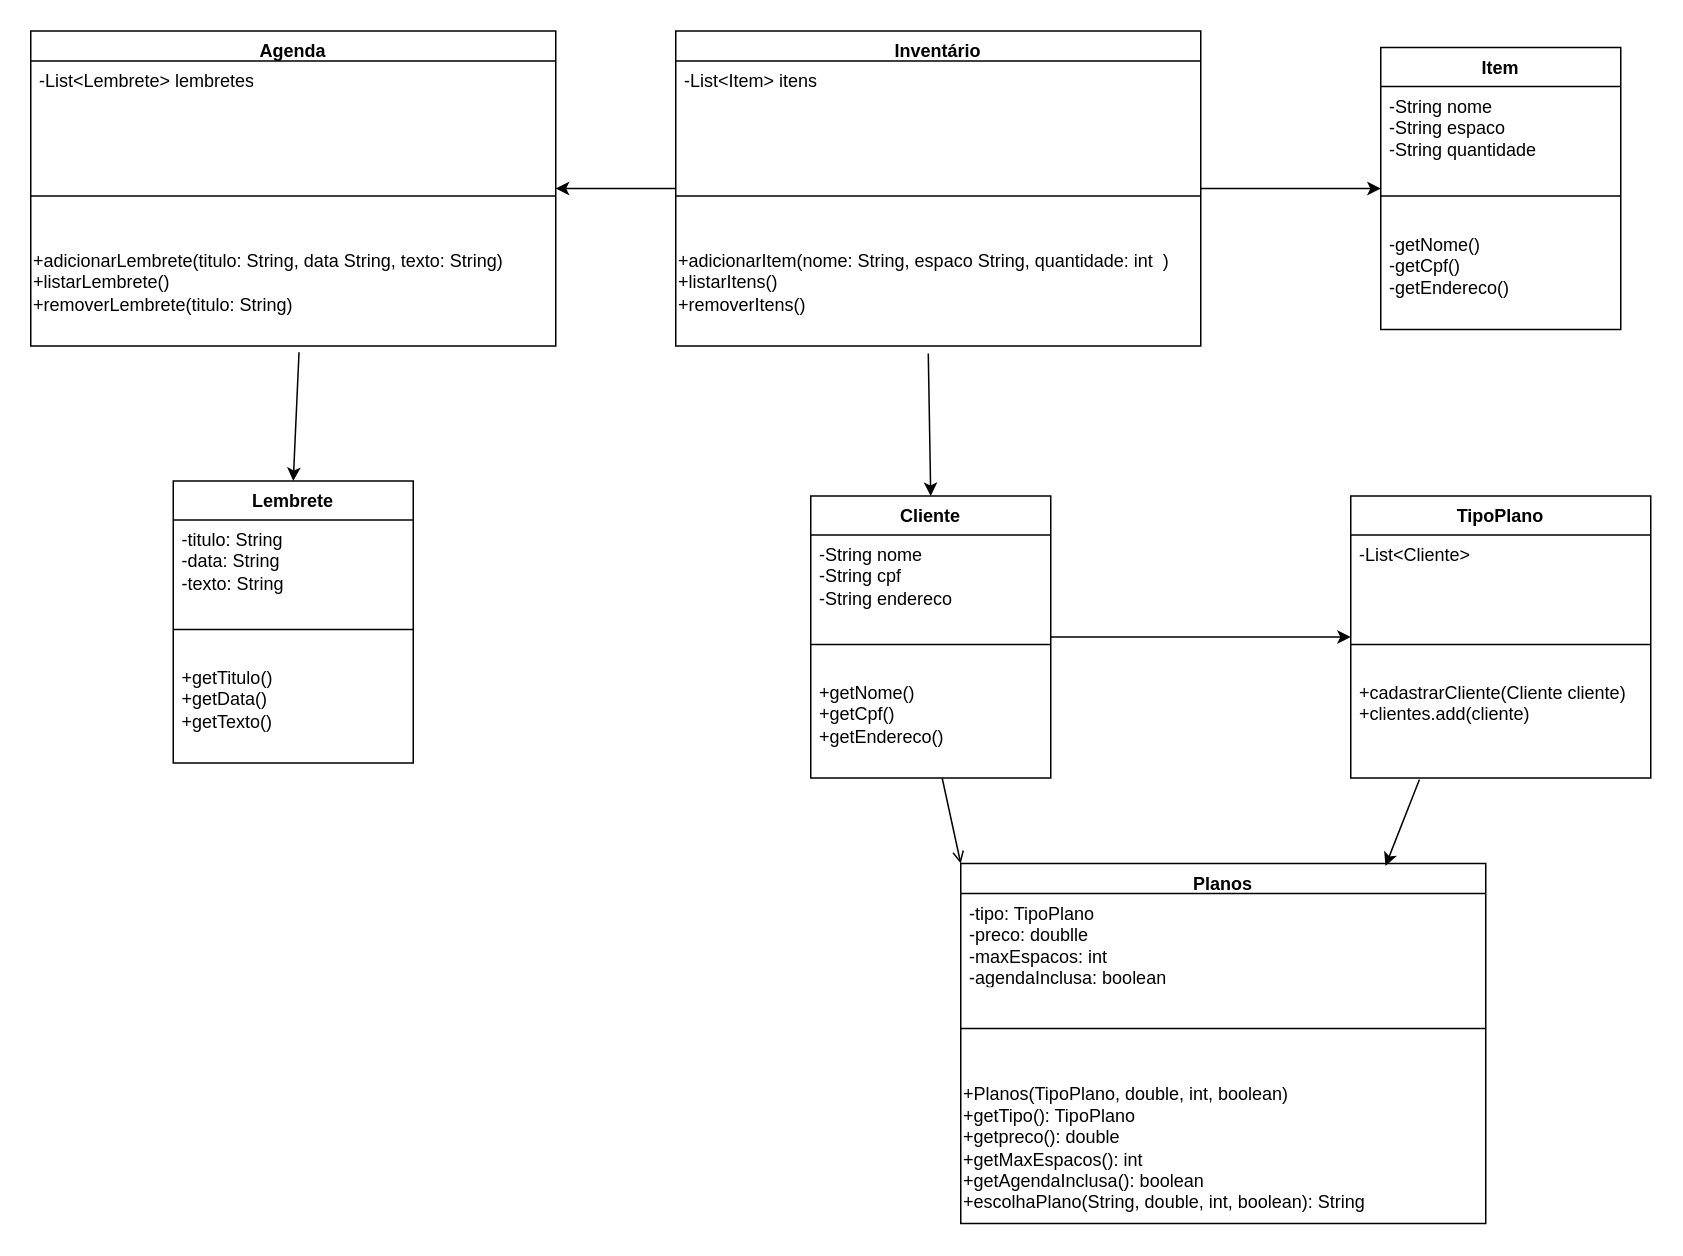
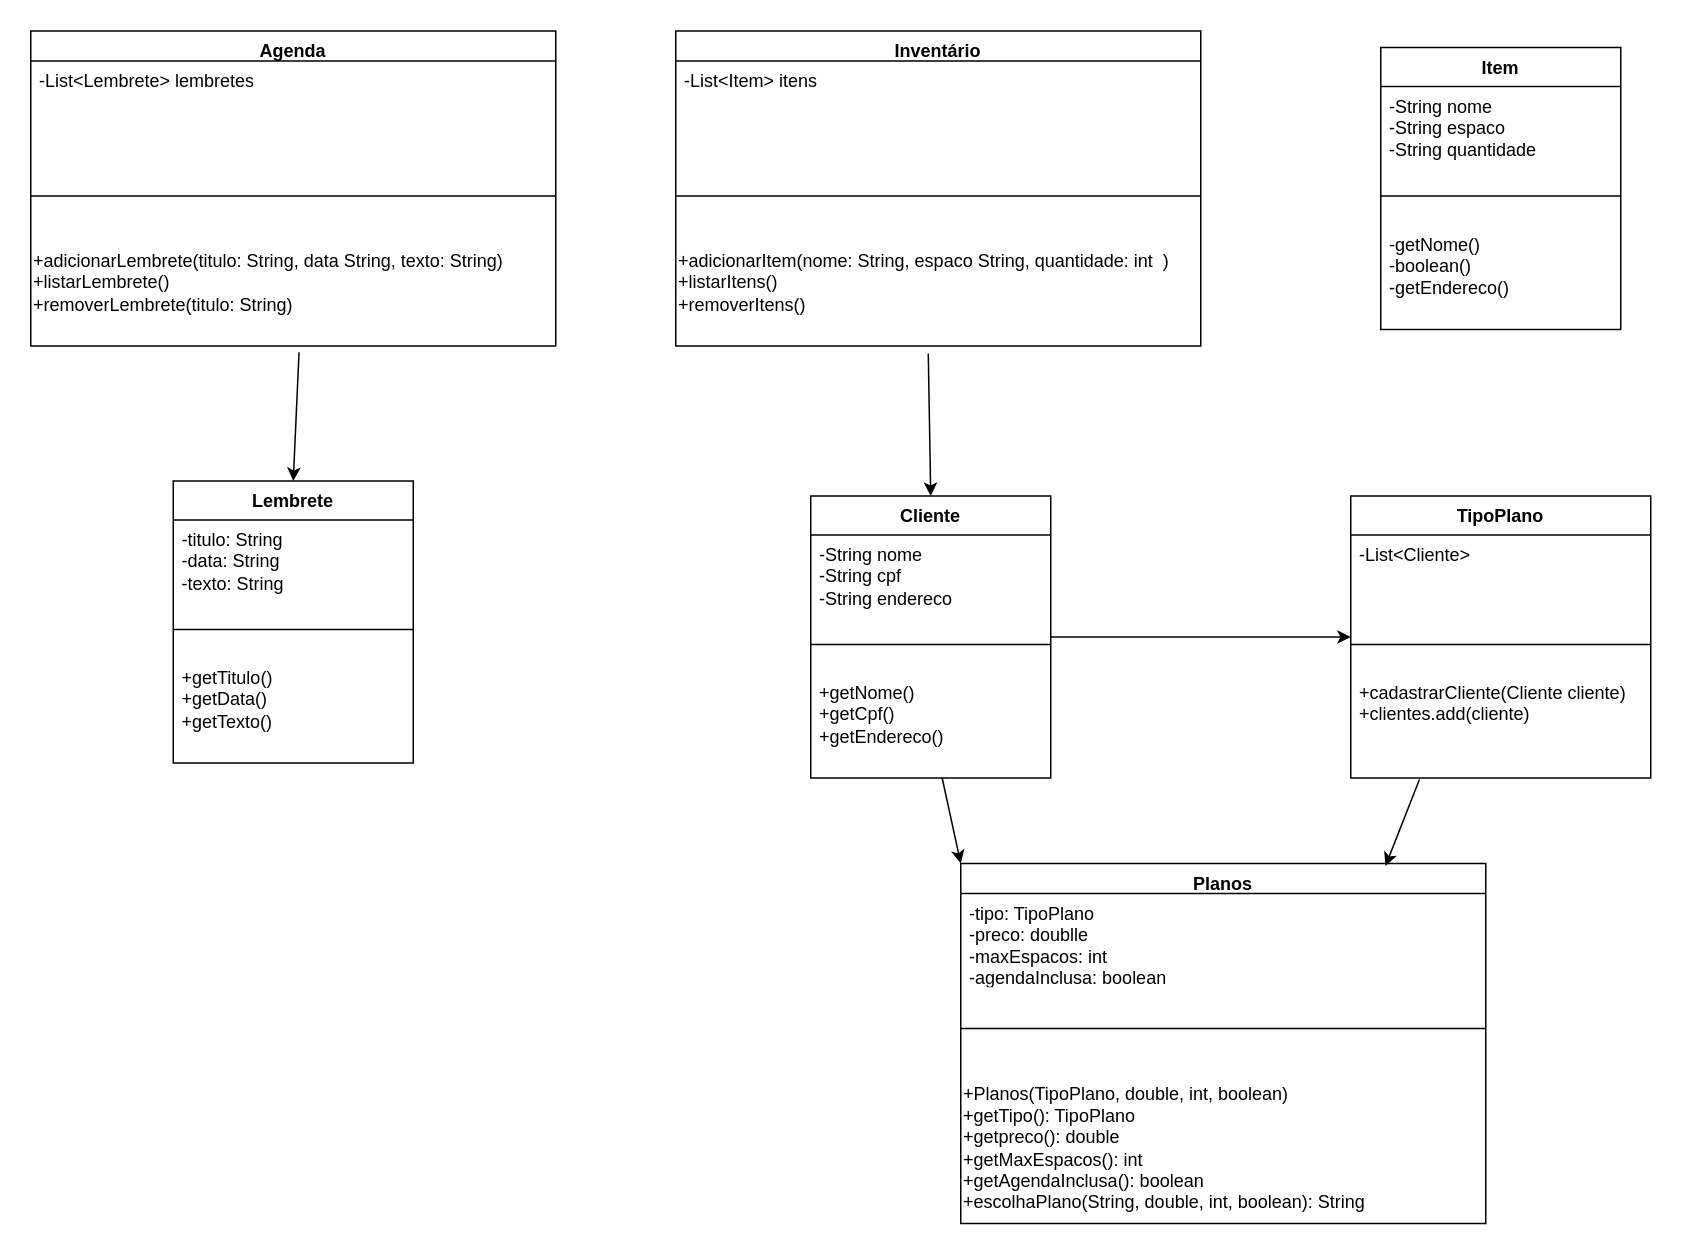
  <mxCell id="0" />
  <mxCell id="1" parent="0" />
  <mxCell id="2" value="Inventário" style="swimlane;fontStyle=1;align=center;verticalAlign=top;childLayout=stackLayout;horizontal=1;startSize=20;horizontalStack=0;resizeParent=1;resizeParentMax=0;resizeLast=0;collapsible=1;marginBottom=0;whiteSpace=wrap;html=1;" parent="1" vertex="1"><mxGeometry x="450" y="20" width="350" height="210" as="geometry" /></mxCell>
  <mxCell id="3" value="-List&amp;lt;Item&amp;gt; itens" style="text;strokeColor=none;fillColor=none;align=left;verticalAlign=top;spacingLeft=4;spacingRight=4;overflow=hidden;rotatable=0;points=[[0,0.5],[1,0.5]];portConstraint=eastwest;whiteSpace=wrap;html=1;" parent="2" vertex="1"><mxGeometry y="20" width="350" height="60" as="geometry" /></mxCell>
  <mxCell id="4" value="" style="line;strokeWidth=1;fillColor=none;align=left;verticalAlign=middle;spacingTop=-1;spacingLeft=3;spacingRight=3;rotatable=0;labelPosition=right;points=[];portConstraint=eastwest;strokeColor=inherit;" parent="2" vertex="1"><mxGeometry y="80" width="350" height="60" as="geometry" /></mxCell>
  <mxCell id="5" value="+adicionarItem(nome: String, espaco String, quantidade: int&amp;nbsp; )&lt;div&gt;+listarItens()&lt;/div&gt;&lt;div style=&quot;&quot;&gt;+&lt;span style=&quot;background-color: initial;&quot;&gt;removerItens()&lt;/span&gt;&lt;/div&gt;&lt;div style=&quot;&quot;&gt;&lt;br&gt;&lt;/div&gt;" style="text;html=1;align=left;verticalAlign=middle;resizable=0;points=[];autosize=1;strokeColor=none;fillColor=none;" parent="2" vertex="1"><mxGeometry y="140" width="350" height="70" as="geometry" /></mxCell>
  <mxCell id="6" value="Item" style="swimlane;fontStyle=1;align=center;verticalAlign=top;childLayout=stackLayout;horizontal=1;startSize=26;horizontalStack=0;resizeParent=1;resizeParentMax=0;resizeLast=0;collapsible=1;marginBottom=0;whiteSpace=wrap;html=1;" parent="1" vertex="1"><mxGeometry x="920" y="31" width="160" height="188" as="geometry" /></mxCell>
  <mxCell id="7" value="-String nome&lt;div&gt;-String espaco&lt;/div&gt;&lt;div&gt;-String quantidade&lt;/div&gt;" style="text;strokeColor=none;fillColor=none;align=left;verticalAlign=top;spacingLeft=4;spacingRight=4;overflow=hidden;rotatable=0;points=[[0,0.5],[1,0.5]];portConstraint=eastwest;whiteSpace=wrap;html=1;" parent="6" vertex="1"><mxGeometry y="26" width="160" height="54" as="geometry" /></mxCell>
  <mxCell id="8" value="" style="line;strokeWidth=1;fillColor=none;align=left;verticalAlign=middle;spacingTop=-1;spacingLeft=3;spacingRight=3;rotatable=0;labelPosition=right;points=[];portConstraint=eastwest;strokeColor=inherit;" parent="6" vertex="1"><mxGeometry y="80" width="160" height="38" as="geometry" /></mxCell>
- <mxCell id="9" value="&lt;div&gt;-getNome()&lt;/div&gt;&lt;div&gt;-getCpf()&lt;/div&gt;&lt;div&gt;-getEndereco()&lt;/div&gt;" style="text;strokeColor=none;fillColor=none;align=left;verticalAlign=top;spacingLeft=4;spacingRight=4;overflow=hidden;rotatable=0;points=[[0,0.5],[1,0.5]];portConstraint=eastwest;whiteSpace=wrap;html=1;" parent="6" vertex="1"><mxGeometry y="118" width="160" height="70" as="geometry" /></mxCell>
- <mxCell id="10" value="" style="endArrow=classic;html=1;rounded=0;entryX=0;entryY=0.5;entryDx=0;entryDy=0;exitX=1;exitY=0.5;exitDx=0;exitDy=0;" parent="1" source="2" target="6" edge="1"><mxGeometry width="50" height="50" relative="1" as="geometry"><mxPoint x="1090" y="190" as="sourcePoint" /><mxPoint x="1140" y="140" as="targetPoint" /></mxGeometry></mxCell>
+ <mxCell id="9" value="&lt;div&gt;-getNome()&lt;/div&gt;&lt;div&gt;-boolean()&lt;/div&gt;&lt;div&gt;-getEndereco()&lt;/div&gt;" style="text;strokeColor=none;fillColor=none;align=left;verticalAlign=top;spacingLeft=4;spacingRight=4;overflow=hidden;rotatable=0;points=[[0,0.5],[1,0.5]];portConstraint=eastwest;whiteSpace=wrap;html=1;" parent="6" vertex="1"><mxGeometry y="118" width="160" height="70" as="geometry" /></mxCell>
  <mxCell id="11" value="Cliente" style="swimlane;fontStyle=1;align=center;verticalAlign=top;childLayout=stackLayout;horizontal=1;startSize=26;horizontalStack=0;resizeParent=1;resizeParentMax=0;resizeLast=0;collapsible=1;marginBottom=0;whiteSpace=wrap;html=1;" parent="1" vertex="1"><mxGeometry x="540" y="330" width="160" height="188" as="geometry" /></mxCell>
  <mxCell id="12" value="-String nome&lt;br&gt;-String cpf&lt;div&gt;-String endereco&lt;/div&gt;" style="text;strokeColor=none;fillColor=none;align=left;verticalAlign=top;spacingLeft=4;spacingRight=4;overflow=hidden;rotatable=0;points=[[0,0.5],[1,0.5]];portConstraint=eastwest;whiteSpace=wrap;html=1;" parent="11" vertex="1"><mxGeometry y="26" width="160" height="54" as="geometry" /></mxCell>
  <mxCell id="13" value="" style="line;strokeWidth=1;fillColor=none;align=left;verticalAlign=middle;spacingTop=-1;spacingLeft=3;spacingRight=3;rotatable=0;labelPosition=right;points=[];portConstraint=eastwest;strokeColor=inherit;" parent="11" vertex="1"><mxGeometry y="80" width="160" height="38" as="geometry" /></mxCell>
  <mxCell id="14" value="&lt;div&gt;+getNome()&lt;/div&gt;&lt;div&gt;+getCpf()&lt;/div&gt;&lt;div&gt;+getEndereco()&lt;/div&gt;" style="text;strokeColor=none;fillColor=none;align=left;verticalAlign=top;spacingLeft=4;spacingRight=4;overflow=hidden;rotatable=0;points=[[0,0.5],[1,0.5]];portConstraint=eastwest;whiteSpace=wrap;html=1;" parent="11" vertex="1"><mxGeometry y="118" width="160" height="70" as="geometry" /></mxCell>
  <mxCell id="15" value="" style="endArrow=classic;html=1;rounded=0;entryX=0.5;entryY=0;entryDx=0;entryDy=0;exitX=0.481;exitY=1.071;exitDx=0;exitDy=0;exitPerimeter=0;" parent="1" source="5" target="11" edge="1"><mxGeometry width="50" height="50" relative="1" as="geometry"><mxPoint x="1179" y="142" as="sourcePoint" /><mxPoint x="1380" y="145" as="targetPoint" /></mxGeometry></mxCell>
  <mxCell id="16" value="TipoPlano" style="swimlane;fontStyle=1;align=center;verticalAlign=top;childLayout=stackLayout;horizontal=1;startSize=26;horizontalStack=0;resizeParent=1;resizeParentMax=0;resizeLast=0;collapsible=1;marginBottom=0;whiteSpace=wrap;html=1;" parent="1" vertex="1"><mxGeometry x="900" y="330" width="200" height="188" as="geometry" /></mxCell>
  <mxCell id="17" value="-List&amp;lt;Cliente&amp;gt;" style="text;strokeColor=none;fillColor=none;align=left;verticalAlign=top;spacingLeft=4;spacingRight=4;overflow=hidden;rotatable=0;points=[[0,0.5],[1,0.5]];portConstraint=eastwest;whiteSpace=wrap;html=1;" parent="16" vertex="1"><mxGeometry y="26" width="200" height="54" as="geometry" /></mxCell>
  <mxCell id="18" value="" style="line;strokeWidth=1;fillColor=none;align=left;verticalAlign=middle;spacingTop=-1;spacingLeft=3;spacingRight=3;rotatable=0;labelPosition=right;points=[];portConstraint=eastwest;strokeColor=inherit;" parent="16" vertex="1"><mxGeometry y="80" width="200" height="38" as="geometry" /></mxCell>
  <mxCell id="19" value="&lt;div&gt;+cadastrarCliente(Cliente cliente)&lt;/div&gt;&lt;div&gt;+clientes.add(cliente)&lt;/div&gt;" style="text;strokeColor=none;fillColor=none;align=left;verticalAlign=top;spacingLeft=4;spacingRight=4;overflow=hidden;rotatable=0;points=[[0,0.5],[1,0.5]];portConstraint=eastwest;whiteSpace=wrap;html=1;" parent="16" vertex="1"><mxGeometry y="118" width="200" height="70" as="geometry" /></mxCell>
  <mxCell id="20" value="" style="endArrow=classic;html=1;rounded=0;entryX=0;entryY=0.5;entryDx=0;entryDy=0;exitX=1;exitY=0.5;exitDx=0;exitDy=0;" parent="1" source="11" target="16" edge="1"><mxGeometry width="50" height="50" relative="1" as="geometry"><mxPoint x="1400" y="230" as="sourcePoint" /><mxPoint x="1221" y="454" as="targetPoint" /></mxGeometry></mxCell>
  <mxCell id="21" value="Agenda" style="swimlane;fontStyle=1;align=center;verticalAlign=top;childLayout=stackLayout;horizontal=1;startSize=20;horizontalStack=0;resizeParent=1;resizeParentMax=0;resizeLast=0;collapsible=1;marginBottom=0;whiteSpace=wrap;html=1;" parent="1" vertex="1"><mxGeometry x="20" y="20" width="350" height="210" as="geometry" /></mxCell>
  <mxCell id="22" value="-List&amp;lt;Lembrete&amp;gt; lembretes" style="text;strokeColor=none;fillColor=none;align=left;verticalAlign=top;spacingLeft=4;spacingRight=4;overflow=hidden;rotatable=0;points=[[0,0.5],[1,0.5]];portConstraint=eastwest;whiteSpace=wrap;html=1;" parent="21" vertex="1"><mxGeometry y="20" width="350" height="60" as="geometry" /></mxCell>
  <mxCell id="23" value="" style="line;strokeWidth=1;fillColor=none;align=left;verticalAlign=middle;spacingTop=-1;spacingLeft=3;spacingRight=3;rotatable=0;labelPosition=right;points=[];portConstraint=eastwest;strokeColor=inherit;" parent="21" vertex="1"><mxGeometry y="80" width="350" height="60" as="geometry" /></mxCell>
  <mxCell id="24" value="+adicionarLembrete(titulo: String, data String, texto: String)&lt;div&gt;+listarLembrete()&lt;/div&gt;&lt;div style=&quot;&quot;&gt;+&lt;span style=&quot;background-color: initial;&quot;&gt;removerLembrete(titulo: String)&lt;/span&gt;&lt;/div&gt;&lt;div style=&quot;&quot;&gt;&lt;br&gt;&lt;/div&gt;" style="text;html=1;align=left;verticalAlign=middle;resizable=0;points=[];autosize=1;strokeColor=none;fillColor=none;" parent="21" vertex="1"><mxGeometry y="140" width="350" height="70" as="geometry" /></mxCell>
- <mxCell id="25" value="" style="endArrow=classic;html=1;rounded=0;entryX=1;entryY=0.5;entryDx=0;entryDy=0;exitX=0;exitY=0.5;exitDx=0;exitDy=0;" parent="1" source="2" target="21" edge="1"><mxGeometry width="50" height="50" relative="1" as="geometry"><mxPoint x="428" y="140" as="sourcePoint" /><mxPoint x="400" y="245" as="targetPoint" /></mxGeometry></mxCell>
  <mxCell id="26" value="Lembrete" style="swimlane;fontStyle=1;align=center;verticalAlign=top;childLayout=stackLayout;horizontal=1;startSize=26;horizontalStack=0;resizeParent=1;resizeParentMax=0;resizeLast=0;collapsible=1;marginBottom=0;whiteSpace=wrap;html=1;" parent="1" vertex="1"><mxGeometry x="115" y="320" width="160" height="188" as="geometry" /></mxCell>
  <mxCell id="27" value="-titulo: String&lt;br&gt;-data: String&lt;div&gt;-texto: String&lt;/div&gt;" style="text;strokeColor=none;fillColor=none;align=left;verticalAlign=top;spacingLeft=4;spacingRight=4;overflow=hidden;rotatable=0;points=[[0,0.5],[1,0.5]];portConstraint=eastwest;whiteSpace=wrap;html=1;" parent="26" vertex="1"><mxGeometry y="26" width="160" height="54" as="geometry" /></mxCell>
  <mxCell id="28" value="" style="line;strokeWidth=1;fillColor=none;align=left;verticalAlign=middle;spacingTop=-1;spacingLeft=3;spacingRight=3;rotatable=0;labelPosition=right;points=[];portConstraint=eastwest;strokeColor=inherit;" parent="26" vertex="1"><mxGeometry y="80" width="160" height="38" as="geometry" /></mxCell>
  <mxCell id="29" value="&lt;div&gt;+getTitulo()&lt;/div&gt;&lt;div&gt;+getData()&lt;/div&gt;&lt;div&gt;+getTexto()&lt;/div&gt;" style="text;strokeColor=none;fillColor=none;align=left;verticalAlign=top;spacingLeft=4;spacingRight=4;overflow=hidden;rotatable=0;points=[[0,0.5],[1,0.5]];portConstraint=eastwest;whiteSpace=wrap;html=1;" parent="26" vertex="1"><mxGeometry y="118" width="160" height="70" as="geometry" /></mxCell>
  <mxCell id="30" value="" style="endArrow=classic;html=1;rounded=0;entryX=0.5;entryY=0;entryDx=0;entryDy=0;exitX=0.511;exitY=1.06;exitDx=0;exitDy=0;exitPerimeter=0;" parent="1" source="24" target="26" edge="1"><mxGeometry width="50" height="50" relative="1" as="geometry"><mxPoint x="348" y="260" as="sourcePoint" /><mxPoint x="320" y="365" as="targetPoint" /></mxGeometry></mxCell>
  <mxCell id="31" value="Planos" style="swimlane;fontStyle=1;align=center;verticalAlign=top;childLayout=stackLayout;horizontal=1;startSize=20;horizontalStack=0;resizeParent=1;resizeParentMax=0;resizeLast=0;collapsible=1;marginBottom=0;whiteSpace=wrap;html=1;" parent="1" vertex="1"><mxGeometry x="640" y="575" width="350" height="240" as="geometry" /></mxCell>
  <mxCell id="32" value="-tipo: TipoPlano&lt;div&gt;-preco: doublle&lt;/div&gt;&lt;div&gt;-maxEspacos: int&lt;/div&gt;&lt;div&gt;-agendaInclusa: boolean&lt;/div&gt;" style="text;strokeColor=none;fillColor=none;align=left;verticalAlign=top;spacingLeft=4;spacingRight=4;overflow=hidden;rotatable=0;points=[[0,0.5],[1,0.5]];portConstraint=eastwest;whiteSpace=wrap;html=1;" parent="31" vertex="1"><mxGeometry y="20" width="350" height="60" as="geometry" /></mxCell>
  <mxCell id="33" value="" style="line;strokeWidth=1;fillColor=none;align=left;verticalAlign=middle;spacingTop=-1;spacingLeft=3;spacingRight=3;rotatable=0;labelPosition=right;points=[];portConstraint=eastwest;strokeColor=inherit;" parent="31" vertex="1"><mxGeometry y="80" width="350" height="60" as="geometry" /></mxCell>
  <mxCell id="34" value="+Planos(TipoPlano, double, int, boolean)&lt;div&gt;+getTipo(): TipoPlano&lt;/div&gt;&lt;div&gt;+getpreco(): double&lt;/div&gt;&lt;div&gt;+getMaxEspacos(): int&lt;/div&gt;&lt;div&gt;+getAgendaInclusa(): boolean&lt;/div&gt;&lt;div&gt;+escolhaPlano(String, double, int, boolean): String&lt;/div&gt;" style="text;html=1;align=left;verticalAlign=middle;resizable=0;points=[];autosize=1;strokeColor=none;fillColor=none;" parent="31" vertex="1"><mxGeometry y="140" width="350" height="100" as="geometry" /></mxCell>
- <mxCell id="35" value="" style="endArrow=open;html=1;rounded=0;entryX=0;entryY=0;entryDx=0;entryDy=0;" parent="1" source="14" target="31" edge="1"><mxGeometry width="50" height="50" relative="1" as="geometry"><mxPoint x="621" y="530" as="sourcePoint" /><mxPoint x="621" y="622" as="targetPoint" /></mxGeometry></mxCell>
+ <mxCell id="35" value="" style="endArrow=classic;html=1;rounded=0;entryX=0;entryY=0;entryDx=0;entryDy=0;" parent="1" source="14" target="31" edge="1"><mxGeometry width="50" height="50" relative="1" as="geometry"><mxPoint x="621" y="530" as="sourcePoint" /><mxPoint x="621" y="622" as="targetPoint" /></mxGeometry></mxCell>
  <mxCell id="36" value="" style="endArrow=classic;html=1;rounded=0;exitX=0.229;exitY=1.014;exitDx=0;exitDy=0;exitPerimeter=0;entryX=0.809;entryY=0.007;entryDx=0;entryDy=0;entryPerimeter=0;" parent="1" source="19" target="31" edge="1"><mxGeometry width="50" height="50" relative="1" as="geometry"><mxPoint x="730" y="520" as="sourcePoint" /><mxPoint x="810" y="520" as="targetPoint" /></mxGeometry></mxCell>
